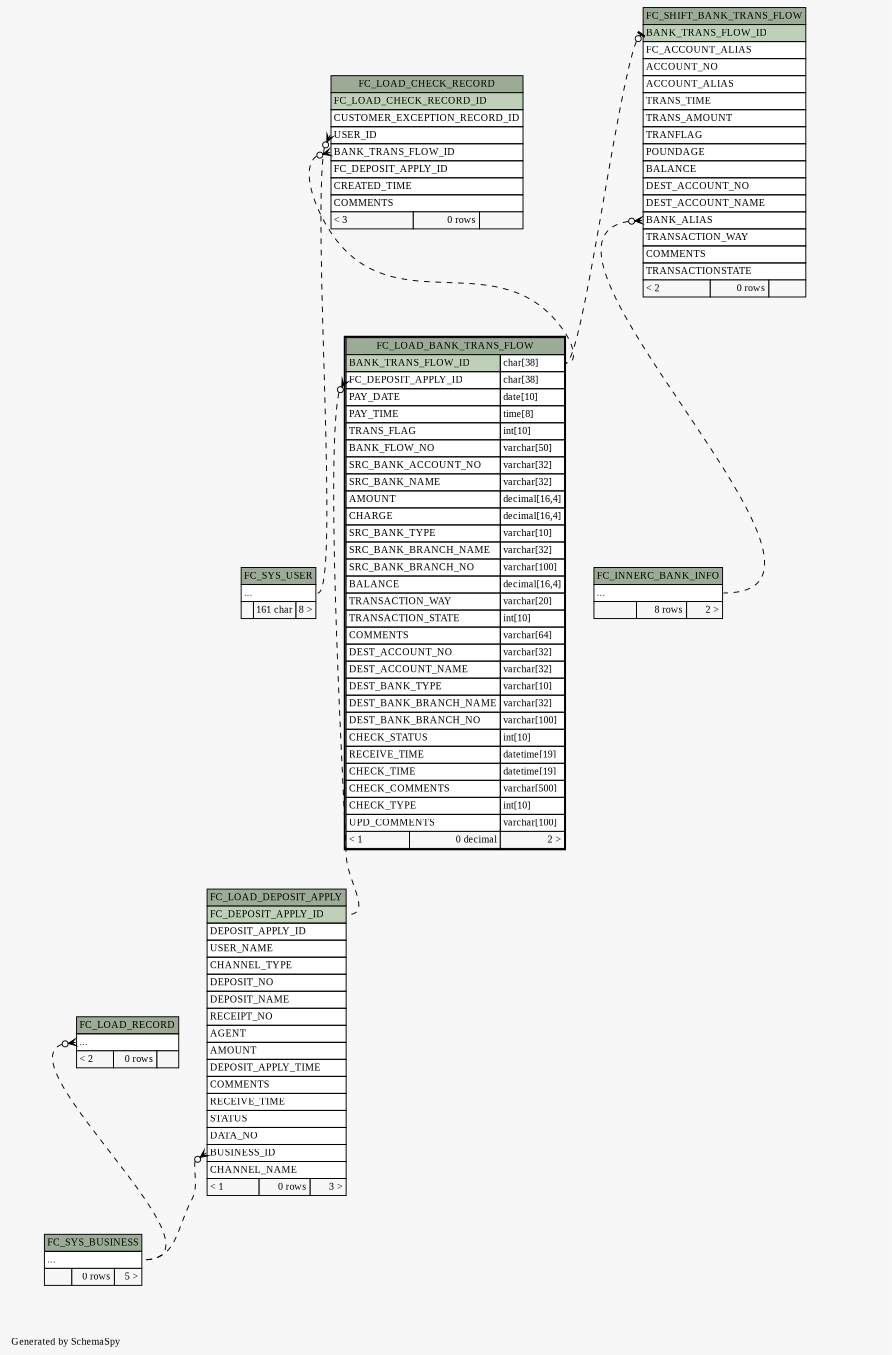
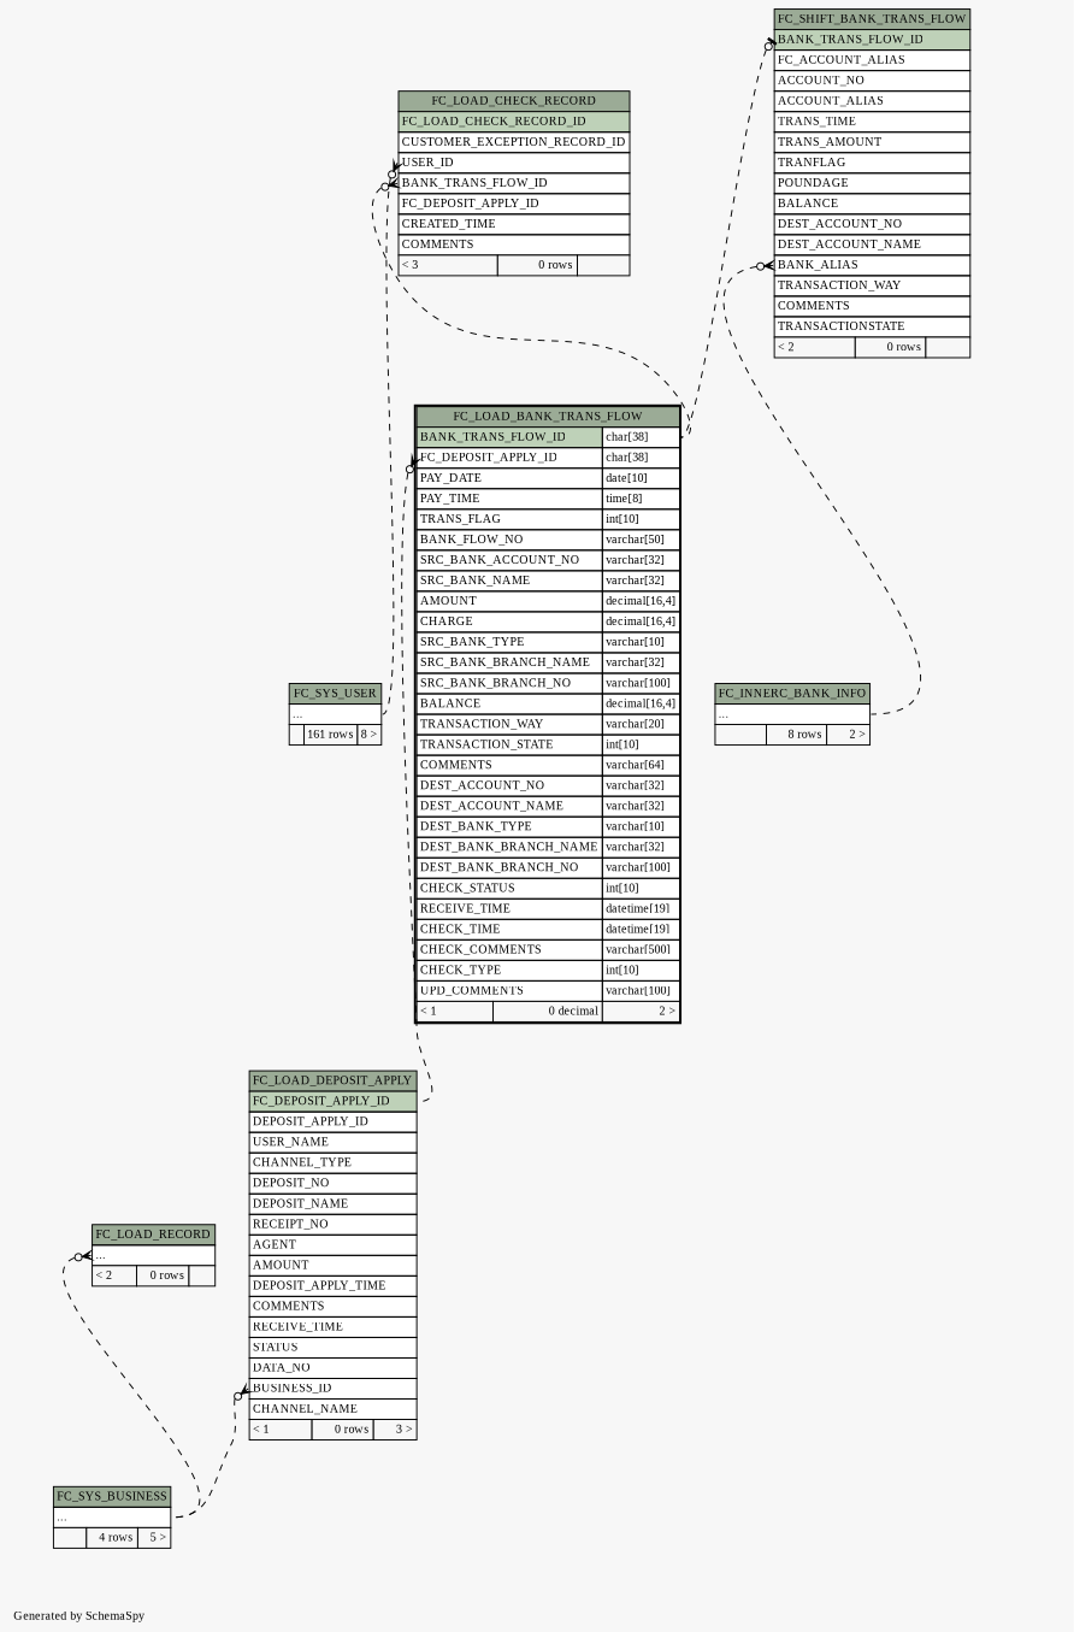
  digraph {
    bgcolor="#f7f7f7"
    fontname="Liberation Serif"
    fontsize=11
    label="\nGenerated by SchemaSpy"
    labeljust=l
    nodesep=0.18
    rankdir=TB
    ranksep=0.46
    node [fontname="Liberation Serif" fontsize=11 shape=plaintext]
    edge [arrowhead=none arrowsize=0.8 arrowtail=crowodot dir=back fontname="Liberation Serif" headport="elipses:e" style=dashed tailport="BANK_TRANS_FLOW_ID:w"]
    n1 [label=<     <TABLE BORDER="2" CELLBORDER="1" CELLSPACING="0" BGCOLOR="#ffffff">       <TR><TD COLSPAN="3" BGCOLOR="#9bab96" ALIGN="CENTER">FC_LOAD_BANK_TRANS_FLOW</TD></TR>       <TR><TD PORT="BANK_TRANS_FLOW_ID" COLSPAN="2" BGCOLOR="#bed1b8" ALIGN="LEFT">BANK_TRANS_FLOW_ID</TD><TD PORT="BANK_TRANS_FLOW_ID.type" ALIGN="LEFT">char[38]</TD></TR>       <TR><TD PORT="FC_DEPOSIT_APPLY_ID" COLSPAN="2" ALIGN="LEFT">FC_DEPOSIT_APPLY_ID</TD><TD PORT="FC_DEPOSIT_APPLY_ID.type" ALIGN="LEFT">char[38]</TD></TR>       <TR><TD PORT="PAY_DATE" COLSPAN="2" ALIGN="LEFT">PAY_DATE</TD><TD PORT="PAY_DATE.type" ALIGN="LEFT">date[10]</TD></TR>       <TR><TD PORT="PAY_TIME" COLSPAN="2" ALIGN="LEFT">PAY_TIME</TD><TD PORT="PAY_TIME.type" ALIGN="LEFT">time[8]</TD></TR>       <TR><TD PORT="TRANS_FLAG" COLSPAN="2" ALIGN="LEFT">TRANS_FLAG</TD><TD PORT="TRANS_FLAG.type" ALIGN="LEFT">int[10]</TD></TR>       <TR><TD PORT="BANK_FLOW_NO" COLSPAN="2" ALIGN="LEFT">BANK_FLOW_NO</TD><TD PORT="BANK_FLOW_NO.type" ALIGN="LEFT">varchar[50]</TD></TR>       <TR><TD PORT="SRC_BANK_ACCOUNT_NO" COLSPAN="2" ALIGN="LEFT">SRC_BANK_ACCOUNT_NO</TD><TD PORT="SRC_BANK_ACCOUNT_NO.type" ALIGN="LEFT">varchar[32]</TD></TR>       <TR><TD PORT="SRC_BANK_NAME" COLSPAN="2" ALIGN="LEFT">SRC_BANK_NAME</TD><TD PORT="SRC_BANK_NAME.type" ALIGN="LEFT">varchar[32]</TD></TR>       <TR><TD PORT="AMOUNT" COLSPAN="2" ALIGN="LEFT">AMOUNT</TD><TD PORT="AMOUNT.type" ALIGN="LEFT">decimal[16,4]</TD></TR>       <TR><TD PORT="CHARGE" COLSPAN="2" ALIGN="LEFT">CHARGE</TD><TD PORT="CHARGE.type" ALIGN="LEFT">decimal[16,4]</TD></TR>       <TR><TD PORT="SRC_BANK_TYPE" COLSPAN="2" ALIGN="LEFT">SRC_BANK_TYPE</TD><TD PORT="SRC_BANK_TYPE.type" ALIGN="LEFT">varchar[10]</TD></TR>       <TR><TD PORT="SRC_BANK_BRANCH_NAME" COLSPAN="2" ALIGN="LEFT">SRC_BANK_BRANCH_NAME</TD><TD PORT="SRC_BANK_BRANCH_NAME.type" ALIGN="LEFT">varchar[32]</TD></TR>       <TR><TD PORT="SRC_BANK_BRANCH_NO" COLSPAN="2" ALIGN="LEFT">SRC_BANK_BRANCH_NO</TD><TD PORT="SRC_BANK_BRANCH_NO.type" ALIGN="LEFT">varchar[100]</TD></TR>       <TR><TD PORT="BALANCE" COLSPAN="2" ALIGN="LEFT">BALANCE</TD><TD PORT="BALANCE.type" ALIGN="LEFT">decimal[16,4]</TD></TR>       <TR><TD PORT="TRANSACTION_WAY" COLSPAN="2" ALIGN="LEFT">TRANSACTION_WAY</TD><TD PORT="TRANSACTION_WAY.type" ALIGN="LEFT">varchar[20]</TD></TR>       <TR><TD PORT="TRANSACTION_STATE" COLSPAN="2" ALIGN="LEFT">TRANSACTION_STATE</TD><TD PORT="TRANSACTION_STATE.type" ALIGN="LEFT">int[10]</TD></TR>       <TR><TD PORT="COMMENTS" COLSPAN="2" ALIGN="LEFT">COMMENTS</TD><TD PORT="COMMENTS.type" ALIGN="LEFT">varchar[64]</TD></TR>       <TR><TD PORT="DEST_ACCOUNT_NO" COLSPAN="2" ALIGN="LEFT">DEST_ACCOUNT_NO</TD><TD PORT="DEST_ACCOUNT_NO.type" ALIGN="LEFT">varchar[32]</TD></TR>       <TR><TD PORT="DEST_ACCOUNT_NAME" COLSPAN="2" ALIGN="LEFT">DEST_ACCOUNT_NAME</TD><TD PORT="DEST_ACCOUNT_NAME.type" ALIGN="LEFT">varchar[32]</TD></TR>       <TR><TD PORT="DEST_BANK_TYPE" COLSPAN="2" ALIGN="LEFT">DEST_BANK_TYPE</TD><TD PORT="DEST_BANK_TYPE.type" ALIGN="LEFT">varchar[10]</TD></TR>       <TR><TD PORT="DEST_BANK_BRANCH_NAME" COLSPAN="2" ALIGN="LEFT">DEST_BANK_BRANCH_NAME</TD><TD PORT="DEST_BANK_BRANCH_NAME.type" ALIGN="LEFT">varchar[32]</TD></TR>       <TR><TD PORT="DEST_BANK_BRANCH_NO" COLSPAN="2" ALIGN="LEFT">DEST_BANK_BRANCH_NO</TD><TD PORT="DEST_BANK_BRANCH_NO.type" ALIGN="LEFT">varchar[100]</TD></TR>       <TR><TD PORT="CHECK_STATUS" COLSPAN="2" ALIGN="LEFT">CHECK_STATUS</TD><TD PORT="CHECK_STATUS.type" ALIGN="LEFT">int[10]</TD></TR>       <TR><TD PORT="RECEIVE_TIME" COLSPAN="2" ALIGN="LEFT">RECEIVE_TIME</TD><TD PORT="RECEIVE_TIME.type" ALIGN="LEFT">datetime[19]</TD></TR>       <TR><TD PORT="CHECK_TIME" COLSPAN="2" ALIGN="LEFT">CHECK_TIME</TD><TD PORT="CHECK_TIME.type" ALIGN="LEFT">datetime[19]</TD></TR>       <TR><TD PORT="CHECK_COMMENTS" COLSPAN="2" ALIGN="LEFT">CHECK_COMMENTS</TD><TD PORT="CHECK_COMMENTS.type" ALIGN="LEFT">varchar[500]</TD></TR>       <TR><TD PORT="CHECK_TYPE" COLSPAN="2" ALIGN="LEFT">CHECK_TYPE</TD><TD PORT="CHECK_TYPE.type" ALIGN="LEFT">int[10]</TD></TR>       <TR><TD PORT="UPD_COMMENTS" COLSPAN="2" ALIGN="LEFT">UPD_COMMENTS</TD><TD PORT="UPD_COMMENTS.type" ALIGN="LEFT">varchar[100]</TD></TR>       <TR><TD ALIGN="LEFT" BGCOLOR="#f7f7f7">&lt; 1</TD><TD ALIGN="RIGHT" BGCOLOR="#f7f7f7">0 decimal</TD><TD ALIGN="RIGHT" BGCOLOR="#f7f7f7">2 &gt;</TD></TR>     </TABLE>>]
    n2 [label=<     <TABLE BORDER="0" CELLBORDER="1" CELLSPACING="0" BGCOLOR="#ffffff">       <TR><TD COLSPAN="3" BGCOLOR="#9bab96" ALIGN="CENTER">FC_LOAD_DEPOSIT_APPLY</TD></TR>       <TR><TD PORT="FC_DEPOSIT_APPLY_ID" COLSPAN="3" BGCOLOR="#bed1b8" ALIGN="LEFT">FC_DEPOSIT_APPLY_ID</TD></TR>       <TR><TD PORT="DEPOSIT_APPLY_ID" COLSPAN="3" ALIGN="LEFT">DEPOSIT_APPLY_ID</TD></TR>       <TR><TD PORT="USER_NAME" COLSPAN="3" ALIGN="LEFT">USER_NAME</TD></TR>       <TR><TD PORT="CHANNEL_TYPE" COLSPAN="3" ALIGN="LEFT">CHANNEL_TYPE</TD></TR>       <TR><TD PORT="DEPOSIT_NO" COLSPAN="3" ALIGN="LEFT">DEPOSIT_NO</TD></TR>       <TR><TD PORT="DEPOSIT_NAME" COLSPAN="3" ALIGN="LEFT">DEPOSIT_NAME</TD></TR>       <TR><TD PORT="RECEIPT_NO" COLSPAN="3" ALIGN="LEFT">RECEIPT_NO</TD></TR>       <TR><TD PORT="AGENT" COLSPAN="3" ALIGN="LEFT">AGENT</TD></TR>       <TR><TD PORT="AMOUNT" COLSPAN="3" ALIGN="LEFT">AMOUNT</TD></TR>       <TR><TD PORT="DEPOSIT_APPLY_TIME" COLSPAN="3" ALIGN="LEFT">DEPOSIT_APPLY_TIME</TD></TR>       <TR><TD PORT="COMMENTS" COLSPAN="3" ALIGN="LEFT">COMMENTS</TD></TR>       <TR><TD PORT="RECEIVE_TIME" COLSPAN="3" ALIGN="LEFT">RECEIVE_TIME</TD></TR>       <TR><TD PORT="STATUS" COLSPAN="3" ALIGN="LEFT">STATUS</TD></TR>       <TR><TD PORT="DATA_NO" COLSPAN="3" ALIGN="LEFT">DATA_NO</TD></TR>       <TR><TD PORT="BUSINESS_ID" COLSPAN="3" ALIGN="LEFT">BUSINESS_ID</TD></TR>       <TR><TD PORT="CHANNEL_NAME" COLSPAN="3" ALIGN="LEFT">CHANNEL_NAME</TD></TR>       <TR><TD ALIGN="LEFT" BGCOLOR="#f7f7f7">&lt; 1</TD><TD ALIGN="RIGHT" BGCOLOR="#f7f7f7">0 rows</TD><TD ALIGN="RIGHT" BGCOLOR="#f7f7f7">3 &gt;</TD></TR>     </TABLE>>]
-   n3 [label=<     <TABLE BORDER="0" CELLBORDER="1" CELLSPACING="0" BGCOLOR="#ffffff">       <TR><TD COLSPAN="3" BGCOLOR="#9bab96" ALIGN="CENTER">FC_SYS_BUSINESS</TD></TR>       <TR><TD PORT="elipses" COLSPAN="3" ALIGN="LEFT">...</TD></TR>       <TR><TD ALIGN="LEFT" BGCOLOR="#f7f7f7">  </TD><TD ALIGN="RIGHT" BGCOLOR="#f7f7f7">0 rows</TD><TD ALIGN="RIGHT" BGCOLOR="#f7f7f7">5 &gt;</TD></TR>     </TABLE>>]
+   n3 [label=<     <TABLE BORDER="0" CELLBORDER="1" CELLSPACING="0" BGCOLOR="#ffffff">       <TR><TD COLSPAN="3" BGCOLOR="#9bab96" ALIGN="CENTER">FC_SYS_BUSINESS</TD></TR>       <TR><TD PORT="elipses" COLSPAN="3" ALIGN="LEFT">...</TD></TR>       <TR><TD ALIGN="LEFT" BGCOLOR="#f7f7f7">  </TD><TD ALIGN="RIGHT" BGCOLOR="#f7f7f7">4 rows</TD><TD ALIGN="RIGHT" BGCOLOR="#f7f7f7">5 &gt;</TD></TR>     </TABLE>>]
    n4 [label=<     <TABLE BORDER="0" CELLBORDER="1" CELLSPACING="0" BGCOLOR="#ffffff">       <TR><TD COLSPAN="3" BGCOLOR="#9bab96" ALIGN="CENTER">FC_LOAD_CHECK_RECORD</TD></TR>       <TR><TD PORT="FC_LOAD_CHECK_RECORD_ID" COLSPAN="3" BGCOLOR="#bed1b8" ALIGN="LEFT">FC_LOAD_CHECK_RECORD_ID</TD></TR>       <TR><TD PORT="CUSTOMER_EXCEPTION_RECORD_ID" COLSPAN="3" ALIGN="LEFT">CUSTOMER_EXCEPTION_RECORD_ID</TD></TR>       <TR><TD PORT="USER_ID" COLSPAN="3" ALIGN="LEFT">USER_ID</TD></TR>       <TR><TD PORT="BANK_TRANS_FLOW_ID" COLSPAN="3" ALIGN="LEFT">BANK_TRANS_FLOW_ID</TD></TR>       <TR><TD PORT="FC_DEPOSIT_APPLY_ID" COLSPAN="3" ALIGN="LEFT">FC_DEPOSIT_APPLY_ID</TD></TR>       <TR><TD PORT="CREATED_TIME" COLSPAN="3" ALIGN="LEFT">CREATED_TIME</TD></TR>       <TR><TD PORT="COMMENTS" COLSPAN="3" ALIGN="LEFT">COMMENTS</TD></TR>       <TR><TD ALIGN="LEFT" BGCOLOR="#f7f7f7">&lt; 3</TD><TD ALIGN="RIGHT" BGCOLOR="#f7f7f7">0 rows</TD><TD ALIGN="RIGHT" BGCOLOR="#f7f7f7">  </TD></TR>     </TABLE>>]
-   n5 [label=<     <TABLE BORDER="0" CELLBORDER="1" CELLSPACING="0" BGCOLOR="#ffffff">       <TR><TD COLSPAN="3" BGCOLOR="#9bab96" ALIGN="CENTER">FC_SYS_USER</TD></TR>       <TR><TD PORT="elipses" COLSPAN="3" ALIGN="LEFT">...</TD></TR>       <TR><TD ALIGN="LEFT" BGCOLOR="#f7f7f7">  </TD><TD ALIGN="RIGHT" BGCOLOR="#f7f7f7">161 char</TD><TD ALIGN="RIGHT" BGCOLOR="#f7f7f7">8 &gt;</TD></TR>     </TABLE>>]
+   n5 [label=<     <TABLE BORDER="0" CELLBORDER="1" CELLSPACING="0" BGCOLOR="#ffffff">       <TR><TD COLSPAN="3" BGCOLOR="#9bab96" ALIGN="CENTER">FC_SYS_USER</TD></TR>       <TR><TD PORT="elipses" COLSPAN="3" ALIGN="LEFT">...</TD></TR>       <TR><TD ALIGN="LEFT" BGCOLOR="#f7f7f7">  </TD><TD ALIGN="RIGHT" BGCOLOR="#f7f7f7">161 rows</TD><TD ALIGN="RIGHT" BGCOLOR="#f7f7f7">8 &gt;</TD></TR>     </TABLE>>]
    n6 [label=<     <TABLE BORDER="0" CELLBORDER="1" CELLSPACING="0" BGCOLOR="#ffffff">       <TR><TD COLSPAN="3" BGCOLOR="#9bab96" ALIGN="CENTER">FC_LOAD_RECORD</TD></TR>       <TR><TD PORT="elipses" COLSPAN="3" ALIGN="LEFT">...</TD></TR>       <TR><TD ALIGN="LEFT" BGCOLOR="#f7f7f7">&lt; 2</TD><TD ALIGN="RIGHT" BGCOLOR="#f7f7f7">0 rows</TD><TD ALIGN="RIGHT" BGCOLOR="#f7f7f7">  </TD></TR>     </TABLE>>]
    n7 [label=<     <TABLE BORDER="0" CELLBORDER="1" CELLSPACING="0" BGCOLOR="#ffffff">       <TR><TD COLSPAN="3" BGCOLOR="#9bab96" ALIGN="CENTER">FC_SHIFT_BANK_TRANS_FLOW</TD></TR>       <TR><TD PORT="BANK_TRANS_FLOW_ID" COLSPAN="3" BGCOLOR="#bed1b8" ALIGN="LEFT">BANK_TRANS_FLOW_ID</TD></TR>       <TR><TD PORT="FC_ACCOUNT_ALIAS" COLSPAN="3" ALIGN="LEFT">FC_ACCOUNT_ALIAS</TD></TR>       <TR><TD PORT="ACCOUNT_NO" COLSPAN="3" ALIGN="LEFT">ACCOUNT_NO</TD></TR>       <TR><TD PORT="ACCOUNT_ALIAS" COLSPAN="3" ALIGN="LEFT">ACCOUNT_ALIAS</TD></TR>       <TR><TD PORT="TRANS_TIME" COLSPAN="3" ALIGN="LEFT">TRANS_TIME</TD></TR>       <TR><TD PORT="TRANS_AMOUNT" COLSPAN="3" ALIGN="LEFT">TRANS_AMOUNT</TD></TR>       <TR><TD PORT="TRANFLAG" COLSPAN="3" ALIGN="LEFT">TRANFLAG</TD></TR>       <TR><TD PORT="POUNDAGE" COLSPAN="3" ALIGN="LEFT">POUNDAGE</TD></TR>       <TR><TD PORT="BALANCE" COLSPAN="3" ALIGN="LEFT">BALANCE</TD></TR>       <TR><TD PORT="DEST_ACCOUNT_NO" COLSPAN="3" ALIGN="LEFT">DEST_ACCOUNT_NO</TD></TR>       <TR><TD PORT="DEST_ACCOUNT_NAME" COLSPAN="3" ALIGN="LEFT">DEST_ACCOUNT_NAME</TD></TR>       <TR><TD PORT="BANK_ALIAS" COLSPAN="3" ALIGN="LEFT">BANK_ALIAS</TD></TR>       <TR><TD PORT="TRANSACTION_WAY" COLSPAN="3" ALIGN="LEFT">TRANSACTION_WAY</TD></TR>       <TR><TD PORT="COMMENTS" COLSPAN="3" ALIGN="LEFT">COMMENTS</TD></TR>       <TR><TD PORT="TRANSACTIONSTATE" COLSPAN="3" ALIGN="LEFT">TRANSACTIONSTATE</TD></TR>       <TR><TD ALIGN="LEFT" BGCOLOR="#f7f7f7">&lt; 2</TD><TD ALIGN="RIGHT" BGCOLOR="#f7f7f7">0 rows</TD><TD ALIGN="RIGHT" BGCOLOR="#f7f7f7">  </TD></TR>     </TABLE>>]
    n8 [label=<     <TABLE BORDER="0" CELLBORDER="1" CELLSPACING="0" BGCOLOR="#ffffff">       <TR><TD COLSPAN="3" BGCOLOR="#9bab96" ALIGN="CENTER">FC_INNERC_BANK_INFO</TD></TR>       <TR><TD PORT="elipses" COLSPAN="3" ALIGN="LEFT">...</TD></TR>       <TR><TD ALIGN="LEFT" BGCOLOR="#f7f7f7">  </TD><TD ALIGN="RIGHT" BGCOLOR="#f7f7f7">8 rows</TD><TD ALIGN="RIGHT" BGCOLOR="#f7f7f7">2 &gt;</TD></TR>     </TABLE>>]
    n1 -> n2 [headport="FC_DEPOSIT_APPLY_ID:e" tailport="FC_DEPOSIT_APPLY_ID:w"]
    n2 -> n3 [tailport="BUSINESS_ID:w"]
    n4 -> n1 [headport="BANK_TRANS_FLOW_ID.type:e"]
    n4 -> n5 [tailport="USER_ID:w"]
    n6 -> n3 [tailport="elipses:w"]
    n7 -> n1 [arrowtail=teeodot headport="BANK_TRANS_FLOW_ID.type:e"]
    n7 -> n8 [tailport="BANK_ALIAS:w"]
  }
